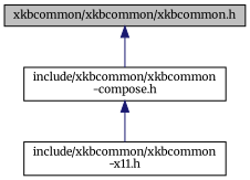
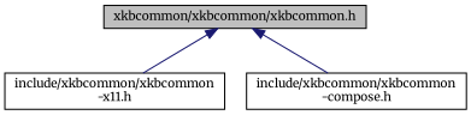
  digraph {
    fontname=Merriweather
    node [color=black fillcolor=white fontname=Merriweather fontsize=10 shape=record style=filled]
    edge [color=midnightblue dir=back fontname=Merriweather fontsize=10 labelfontname=Helvetica labelfontsize=10 style=solid]
    n1 [fillcolor=grey75 fontcolor=black height=0.2 label="xkbcommon/xkbcommon/xkbcommon.h" width=0.4]
    n2 [height=0.2 label="include/xkbcommon/xkbcommon\l-x11.h" width=0.4]
    n3 [height=0.2 label="include/xkbcommon/xkbcommon\l-compose.h" width=0.4]
-   n3 -> n2
+   n1 -> n2
    n1 -> n3
  }
